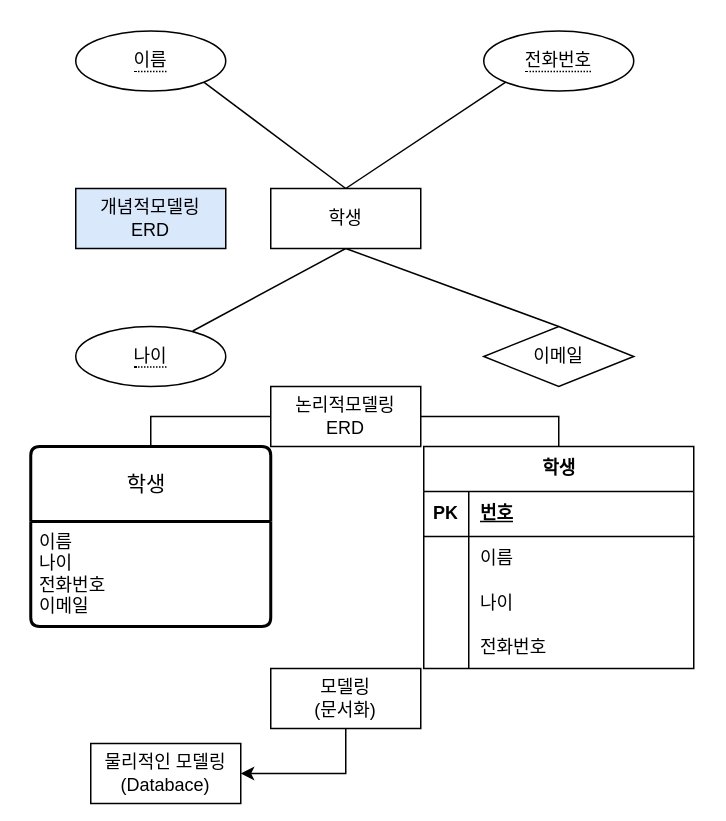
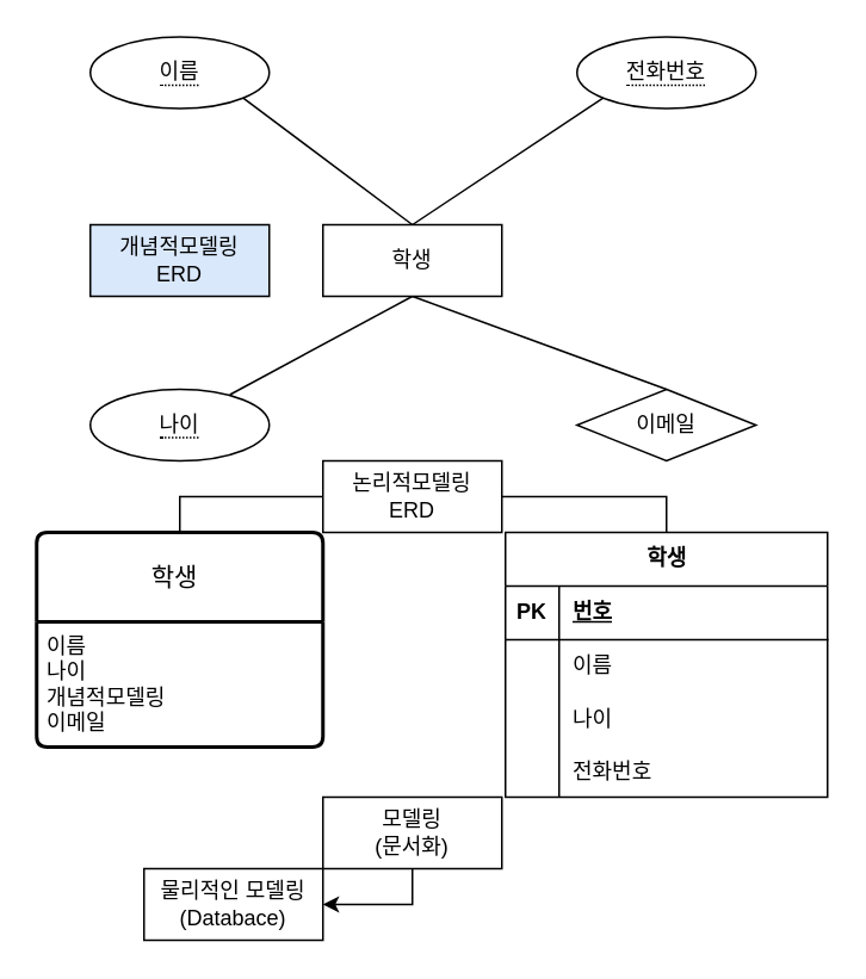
  <mxCell id="0" />
  <mxCell id="1" parent="0" />
  <mxCell id="2" value="&lt;span style=&quot;border-bottom: 1px dotted&quot;&gt;이름&lt;br&gt;&lt;/span&gt;" style="ellipse;whiteSpace=wrap;html=1;align=center;" vertex="1" parent="1"><mxGeometry x="50" y="20" width="100" height="40" as="geometry" /></mxCell>
  <mxCell id="3" value="" style="endArrow=none;html=1;rounded=0;exitX=1;exitY=1;exitDx=0;exitDy=0;entryX=0.5;entryY=0;entryDx=0;entryDy=0;" edge="1" parent="1" source="2" target="27"><mxGeometry relative="1" as="geometry"><mxPoint x="141" y="181" as="sourcePoint" /><mxPoint x="217" y="98" as="targetPoint" /><Array as="points" /></mxGeometry></mxCell>
  <mxCell id="4" value="&lt;span style=&quot;border-bottom: 1px dotted&quot;&gt;전화번호&lt;br&gt;&lt;/span&gt;" style="ellipse;whiteSpace=wrap;html=1;align=center;" vertex="1" parent="1"><mxGeometry x="322" y="20" width="100" height="40" as="geometry" /></mxCell>
  <mxCell id="5" value="" style="endArrow=none;html=1;rounded=0;entryX=0;entryY=1;entryDx=0;entryDy=0;exitX=0.5;exitY=0;exitDx=0;exitDy=0;" edge="1" parent="1" source="27" target="4"><mxGeometry relative="1" as="geometry"><mxPoint x="240" y="82" as="sourcePoint" /><mxPoint x="353" y="117" as="targetPoint" /><Array as="points" /></mxGeometry></mxCell>
  <mxCell id="6" value="&lt;span style=&quot;border-bottom: 1px dotted&quot;&gt;나이&lt;/span&gt;" style="ellipse;whiteSpace=wrap;html=1;align=center;" vertex="1" parent="1"><mxGeometry x="50" y="217" width="100" height="40" as="geometry" /></mxCell>
  <mxCell id="7" value="" style="endArrow=none;html=1;rounded=0;exitX=0.78;exitY=0.075;exitDx=0;exitDy=0;exitPerimeter=0;entryX=0.5;entryY=1;entryDx=0;entryDy=0;" edge="1" parent="1" source="6" target="27"><mxGeometry relative="1" as="geometry"><mxPoint x="142" y="181" as="sourcePoint" /><mxPoint x="230" y="163" as="targetPoint" /></mxGeometry></mxCell>
  <mxCell id="8" value="이메일" style="rhombus;whiteSpace=wrap;html=1;align=center;" vertex="1" parent="1"><mxGeometry x="322" y="217" width="100" height="40" as="geometry" /></mxCell>
  <mxCell id="9" value="" style="endArrow=none;html=1;rounded=0;entryX=0.5;entryY=0;entryDx=0;entryDy=0;exitX=0.5;exitY=1;exitDx=0;exitDy=0;" edge="1" parent="1" source="27" target="8"><mxGeometry relative="1" as="geometry"><mxPoint x="230" y="163" as="sourcePoint" /><mxPoint x="302" y="181" as="targetPoint" /></mxGeometry></mxCell>
  <mxCell id="10" value="학생&lt;span style=&quot;white-space: pre;&quot;&gt;&#09;&lt;/span&gt;" style="swimlane;childLayout=stackLayout;horizontal=1;startSize=50;horizontalStack=0;rounded=1;fontSize=14;fontStyle=0;strokeWidth=2;resizeParent=0;resizeLast=1;shadow=0;dashed=0;align=center;arcSize=4;whiteSpace=wrap;html=1;" vertex="1" parent="1"><mxGeometry x="20" y="297" width="160" height="120" as="geometry" /></mxCell>
- <mxCell id="11" value="이름&lt;br&gt;나이&lt;br&gt;전화번호&lt;br&gt;이메일" style="align=left;strokeColor=none;fillColor=none;spacingLeft=4;fontSize=12;verticalAlign=top;resizable=0;rotatable=0;part=1;html=1;" vertex="1" parent="10"><mxGeometry y="50" width="160" height="70" as="geometry" /></mxCell>
+ <mxCell id="11" value="이름&lt;br&gt;나이&lt;br&gt;개념적모델링&lt;br&gt;이메일" style="align=left;strokeColor=none;fillColor=none;spacingLeft=4;fontSize=12;verticalAlign=top;resizable=0;rotatable=0;part=1;html=1;" vertex="1" parent="10"><mxGeometry y="50" width="160" height="70" as="geometry" /></mxCell>
  <mxCell id="12" value="학생" style="shape=table;startSize=30;container=1;collapsible=1;childLayout=tableLayout;fixedRows=1;rowLines=0;fontStyle=1;align=center;resizeLast=1;html=1;" vertex="1" parent="1"><mxGeometry x="282" y="297" width="180" height="148" as="geometry"><mxRectangle x="170" y="88" width="59" height="30" as="alternateBounds" /></mxGeometry></mxCell>
  <mxCell id="13" value="" style="shape=tableRow;horizontal=0;startSize=0;swimlaneHead=0;swimlaneBody=0;fillColor=none;collapsible=0;dropTarget=0;points=[[0,0.5],[1,0.5]];portConstraint=eastwest;top=0;left=0;right=0;bottom=1;" vertex="1" parent="12"><mxGeometry y="30" width="180" height="30" as="geometry" /></mxCell>
  <mxCell id="14" value="PK" style="shape=partialRectangle;connectable=0;fillColor=none;top=0;left=0;bottom=0;right=0;fontStyle=1;overflow=hidden;whiteSpace=wrap;html=1;" vertex="1" parent="13"><mxGeometry width="30" height="30" as="geometry"><mxRectangle width="30" height="30" as="alternateBounds" /></mxGeometry></mxCell>
  <mxCell id="15" value="번호" style="shape=partialRectangle;connectable=0;fillColor=none;top=0;left=0;bottom=0;right=0;align=left;spacingLeft=6;fontStyle=5;overflow=hidden;whiteSpace=wrap;html=1;" vertex="1" parent="13"><mxGeometry x="30" width="150" height="30" as="geometry"><mxRectangle width="150" height="30" as="alternateBounds" /></mxGeometry></mxCell>
  <mxCell id="16" value="" style="shape=tableRow;horizontal=0;startSize=0;swimlaneHead=0;swimlaneBody=0;fillColor=none;collapsible=0;dropTarget=0;points=[[0,0.5],[1,0.5]];portConstraint=eastwest;top=0;left=0;right=0;bottom=0;" vertex="1" parent="12"><mxGeometry y="60" width="180" height="30" as="geometry" /></mxCell>
  <mxCell id="17" value="" style="shape=partialRectangle;connectable=0;fillColor=none;top=0;left=0;bottom=0;right=0;editable=1;overflow=hidden;whiteSpace=wrap;html=1;" vertex="1" parent="16"><mxGeometry width="30" height="30" as="geometry"><mxRectangle width="30" height="30" as="alternateBounds" /></mxGeometry></mxCell>
  <mxCell id="18" value="이름&lt;span style=&quot;white-space: pre;&quot;&gt;&#09;&lt;/span&gt;" style="shape=partialRectangle;connectable=0;fillColor=none;top=0;left=0;bottom=0;right=0;align=left;spacingLeft=6;overflow=hidden;whiteSpace=wrap;html=1;" vertex="1" parent="16"><mxGeometry x="30" width="150" height="30" as="geometry"><mxRectangle width="150" height="30" as="alternateBounds" /></mxGeometry></mxCell>
  <mxCell id="19" value="" style="shape=tableRow;horizontal=0;startSize=0;swimlaneHead=0;swimlaneBody=0;fillColor=none;collapsible=0;dropTarget=0;points=[[0,0.5],[1,0.5]];portConstraint=eastwest;top=0;left=0;right=0;bottom=0;" vertex="1" parent="12"><mxGeometry y="90" width="180" height="30" as="geometry" /></mxCell>
  <mxCell id="20" value="" style="shape=partialRectangle;connectable=0;fillColor=none;top=0;left=0;bottom=0;right=0;editable=1;overflow=hidden;whiteSpace=wrap;html=1;" vertex="1" parent="19"><mxGeometry width="30" height="30" as="geometry"><mxRectangle width="30" height="30" as="alternateBounds" /></mxGeometry></mxCell>
  <mxCell id="21" value="나이" style="shape=partialRectangle;connectable=0;fillColor=none;top=0;left=0;bottom=0;right=0;align=left;spacingLeft=6;overflow=hidden;whiteSpace=wrap;html=1;" vertex="1" parent="19"><mxGeometry x="30" width="150" height="30" as="geometry"><mxRectangle width="150" height="30" as="alternateBounds" /></mxGeometry></mxCell>
  <mxCell id="22" value="" style="shape=tableRow;horizontal=0;startSize=0;swimlaneHead=0;swimlaneBody=0;fillColor=none;collapsible=0;dropTarget=0;points=[[0,0.5],[1,0.5]];portConstraint=eastwest;top=0;left=0;right=0;bottom=0;" vertex="1" parent="12"><mxGeometry y="120" width="180" height="28" as="geometry" /></mxCell>
  <mxCell id="23" value="" style="shape=partialRectangle;connectable=0;fillColor=none;top=0;left=0;bottom=0;right=0;editable=1;overflow=hidden;whiteSpace=wrap;html=1;" vertex="1" parent="22"><mxGeometry width="30" height="28" as="geometry"><mxRectangle width="30" height="28" as="alternateBounds" /></mxGeometry></mxCell>
  <mxCell id="24" value="전화번호" style="shape=partialRectangle;connectable=0;fillColor=none;top=0;left=0;bottom=0;right=0;align=left;spacingLeft=6;overflow=hidden;whiteSpace=wrap;html=1;" vertex="1" parent="22"><mxGeometry x="30" width="150" height="28" as="geometry"><mxRectangle width="150" height="28" as="alternateBounds" /></mxGeometry></mxCell>
  <mxCell id="25" value="개념적모델링&lt;br&gt;ERD" style="whiteSpace=wrap;html=1;align=center;fillColor=#dae8fc;" vertex="1" parent="1"><mxGeometry x="50" y="125" width="100" height="40" as="geometry" /></mxCell>
  <mxCell id="26" value="논리적모델링&lt;br&gt;ERD" style="whiteSpace=wrap;html=1;align=center;" vertex="1" parent="1"><mxGeometry x="180" y="257" width="100" height="40" as="geometry" /></mxCell>
  <mxCell id="27" value="학생" style="whiteSpace=wrap;html=1;align=center;" vertex="1" parent="1"><mxGeometry x="180" y="125" width="100" height="40" as="geometry" /></mxCell>
  <mxCell id="28" value="" style="endArrow=none;html=1;rounded=0;exitX=0.5;exitY=0;exitDx=0;exitDy=0;entryX=0;entryY=0.5;entryDx=0;entryDy=0;" edge="1" parent="1" source="10" target="26"><mxGeometry relative="1" as="geometry"><mxPoint x="137" y="208" as="sourcePoint" /><mxPoint x="297" y="208" as="targetPoint" /><Array as="points"><mxPoint x="100" y="277" /></Array></mxGeometry></mxCell>
  <mxCell id="29" value="" style="endArrow=none;html=1;rounded=0;exitX=0.5;exitY=0;exitDx=0;exitDy=0;entryX=1;entryY=0.5;entryDx=0;entryDy=0;" edge="1" parent="1" source="12" target="26"><mxGeometry relative="1" as="geometry"><mxPoint x="375" y="289" as="sourcePoint" /><mxPoint x="455" y="269" as="targetPoint" /><Array as="points"><mxPoint x="372" y="277" /></Array></mxGeometry></mxCell>
- <mxCell id="30" value="물리적인 모델링&lt;br&gt;(Databace)" style="whiteSpace=wrap;html=1;align=center;" vertex="1" parent="1"><mxGeometry x="60" y="495" width="100" height="40" as="geometry" /></mxCell>
+ <mxCell id="30" value="물리적인 모델링&lt;br&gt;(Databace)" style="whiteSpace=wrap;html=1;align=center;" vertex="1" parent="1"><mxGeometry x="80" y="485" width="100" height="40" as="geometry" /></mxCell>
  <mxCell id="31" style="edgeStyle=orthogonalEdgeStyle;rounded=0;orthogonalLoop=1;jettySize=auto;html=1;exitX=0.5;exitY=1;exitDx=0;exitDy=0;entryX=1;entryY=0.5;entryDx=0;entryDy=0;" edge="1" parent="1" source="32" target="30"><mxGeometry relative="1" as="geometry"><mxPoint x="230" y="518" as="targetPoint" /></mxGeometry></mxCell>
  <mxCell id="32" value="모델링&lt;br&gt;(문서화)" style="whiteSpace=wrap;html=1;align=center;" vertex="1" parent="1"><mxGeometry x="180" y="445" width="100" height="40" as="geometry" /></mxCell>
